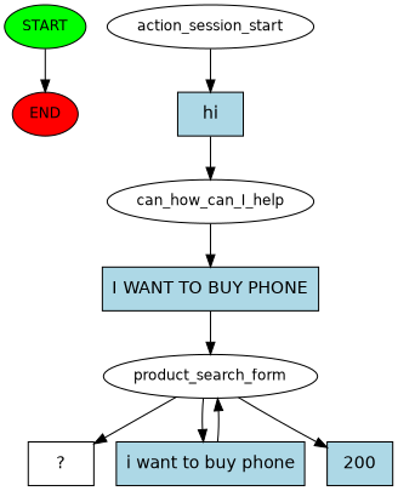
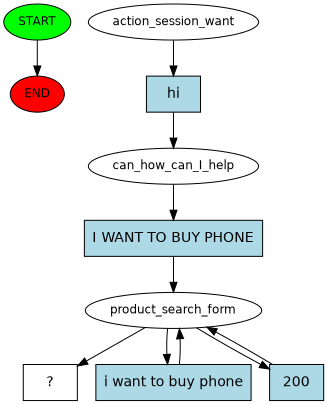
  digraph {
    fontname="DejaVu Sans"
    node [fontname="DejaVu Sans" style=filled]
    edge [fontname="DejaVu Sans"]
    n1 [fillcolor=green fontsize=12 label=START]
    n2 [fillcolor=red fontsize=12 label=END]
-   n3 [fontsize=12 label=action_session_start style=""]
+   n3 [fontsize=12 label=action_session_want style=""]
    n4 [fillcolor=lightblue label=hi shape=rect]
    n5 [fontsize=12 label=can_how_can_I_help style=""]
    n6 [fillcolor=lightblue label="I WANT TO BUY PHONE" shape=rect]
    n7 [fontsize=12 label=product_search_form style=""]
    n8 [label="  ?  " shape=rect style=""]
    n9 [fillcolor=lightblue label="i want to buy phone" shape=rect]
    n10 [fillcolor=lightblue label=200 shape=rect]
    n1 -> n2
    n3 -> n4
    n4 -> n5
    n5 -> n6
    n6 -> n7
    n7 -> n8
    n7 -> n9
    n7 -> n10
    n9 -> n7
+   n10 -> n7
  }
